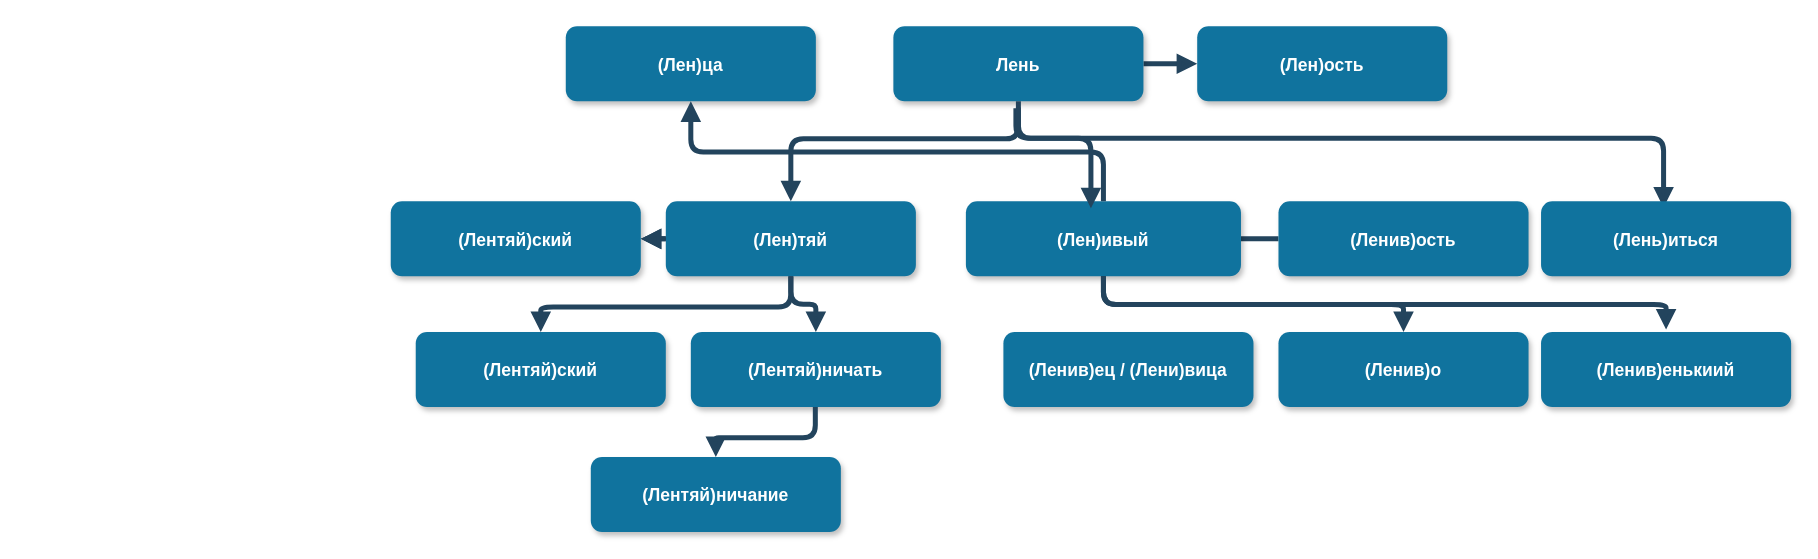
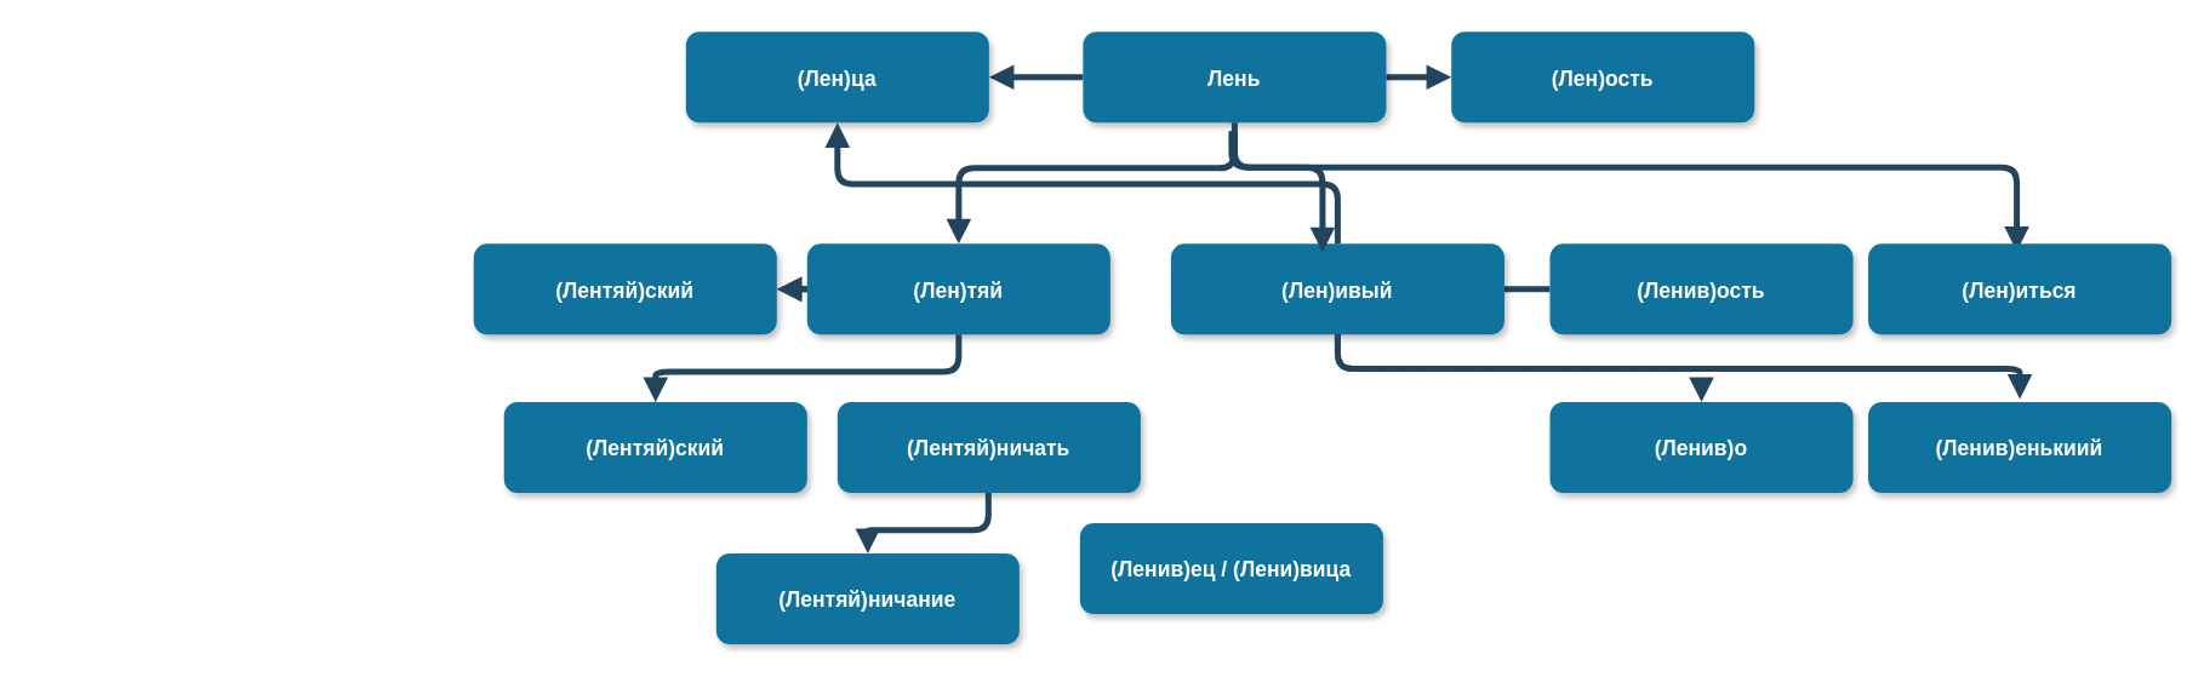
  <mxCell id="0" />
  <mxCell id="1" parent="0" />
  <mxCell id="2" style="edgeStyle=orthogonalEdgeStyle;rounded=1;orthogonalLoop=1;jettySize=auto;html=1;endArrow=block;endFill=1;strokeColor=#23445D;strokeWidth=4;" edge="1" parent="1" source="4" target="12"><mxGeometry relative="1" as="geometry" /></mxCell>
+ <mxCell id="3" style="edgeStyle=orthogonalEdgeStyle;rounded=1;orthogonalLoop=1;jettySize=auto;html=1;endArrow=block;endFill=1;strokeColor=#23445D;strokeWidth=4;" edge="1" parent="1" source="4" target="11"><mxGeometry relative="1" as="geometry" /></mxCell>
  <mxCell id="4" value="Лень" style="rounded=1;fillColor=#10739E;strokeColor=none;shadow=1;gradientColor=none;fontStyle=1;fontColor=#FFFFFF;fontSize=14;" parent="1" vertex="1"><mxGeometry x="714" y="20.5" width="200" height="60" as="geometry" /></mxCell>
  <mxCell id="5" style="edgeStyle=orthogonalEdgeStyle;rounded=1;orthogonalLoop=1;jettySize=auto;html=1;entryX=0;entryY=0.5;entryDx=0;entryDy=0;endArrow=none;endFill=1;strokeColor=#23445D;strokeWidth=4;" edge="1" parent="1" source="7" target="18"><mxGeometry relative="1" as="geometry" /></mxCell>
  <mxCell id="6" style="edgeStyle=orthogonalEdgeStyle;rounded=1;orthogonalLoop=1;jettySize=auto;html=1;endArrow=block;endFill=1;strokeColor=#23445D;strokeWidth=4;" edge="1" parent="1"><mxGeometry relative="1" as="geometry"><mxPoint x="882" y="218.5" as="sourcePoint" /><mxPoint x="1332" y="263" as="targetPoint" /><Array as="points"><mxPoint x="882" y="243" /><mxPoint x="1332" y="243" /></Array></mxGeometry></mxCell>
  <mxCell id="7" value="(Лен)ивый" style="rounded=1;fillColor=#10739E;strokeColor=none;shadow=1;gradientColor=none;fontStyle=1;fontColor=#FFFFFF;fontSize=14;" parent="1" vertex="1"><mxGeometry x="772" y="160.5" width="220" height="60" as="geometry" /></mxCell>
- <mxCell id="8" value="(Ленив)ец / (Лени)вица" style="rounded=1;fillColor=#10739E;strokeColor=none;shadow=1;gradientColor=none;fontStyle=1;fontColor=#FFFFFF;fontSize=14;" parent="1" vertex="1"><mxGeometry x="802" y="265" width="200" height="60" as="geometry" /></mxCell>
+ <mxCell id="8" value="(Ленив)ец / (Лени)вица" style="rounded=1;fillColor=#10739E;strokeColor=none;shadow=1;gradientColor=none;fontStyle=1;fontColor=#FFFFFF;fontSize=14;" parent="1" vertex="1"><mxGeometry x="712" y="345" width="200" height="60" as="geometry" /></mxCell>
  <mxCell id="9" value="(Ленив)о" style="rounded=1;fillColor=#10739E;strokeColor=none;shadow=1;gradientColor=none;fontStyle=1;fontColor=#FFFFFF;fontSize=14;" parent="1" vertex="1"><mxGeometry x="1022" y="265" width="200" height="60" as="geometry" /></mxCell>
  <mxCell id="10" value="(Ленив)енькиий" style="rounded=1;fillColor=#10739E;strokeColor=none;shadow=1;gradientColor=none;fontStyle=1;fontColor=#FFFFFF;fontSize=14;" parent="1" vertex="1"><mxGeometry x="1232" y="265" width="200" height="60" as="geometry" /></mxCell>
  <mxCell id="11" value="(Лен)ца" style="rounded=1;fillColor=#10739E;strokeColor=none;shadow=1;gradientColor=none;fontStyle=1;fontColor=#FFFFFF;fontSize=14;" parent="1" vertex="1"><mxGeometry x="452" y="20.5" width="200" height="60" as="geometry" /></mxCell>
  <mxCell id="12" value="(Лен)ость" style="rounded=1;fillColor=#10739E;strokeColor=none;shadow=1;gradientColor=none;fontStyle=1;fontColor=#FFFFFF;fontSize=14;" parent="1" vertex="1"><mxGeometry x="957" y="20.5" width="200" height="60" as="geometry" /></mxCell>
  <mxCell id="13" value="(Лентяй)ничание" style="rounded=1;fillColor=#10739E;strokeColor=none;shadow=1;gradientColor=none;fontStyle=1;fontColor=#FFFFFF;fontSize=14;" parent="1" vertex="1"><mxGeometry x="472" y="365" width="200" height="60" as="geometry" /></mxCell>
  <mxCell id="14" value="" style="edgeStyle=elbowEdgeStyle;elbow=vertical;strokeWidth=4;endArrow=block;endFill=1;fontStyle=1;strokeColor=#23445D;" parent="1" edge="1"><mxGeometry x="30" y="170.5" width="100" height="100" as="geometry"><mxPoint x="812" y="86" as="sourcePoint" /><mxPoint x="1330" y="165.5" as="targetPoint" /><Array as="points"><mxPoint x="1330" y="110" /></Array></mxGeometry></mxCell>
- <mxCell id="15" value="" style="edgeStyle=elbowEdgeStyle;elbow=vertical;strokeWidth=4;endArrow=block;endFill=1;fontStyle=1;strokeColor=#23445D;entryX=0.5;entryY=0;entryDx=0;entryDy=0;" parent="1" source="7" target="9" edge="1"><mxGeometry x="22" y="165.5" width="100" height="100" as="geometry"><mxPoint x="64" y="80.5" as="sourcePoint" /><mxPoint x="814" y="271" as="targetPoint" /></mxGeometry></mxCell>
+ <mxCell id="15" value="" style="edgeStyle=elbowEdgeStyle;elbow=vertical;strokeWidth=4;endArrow=block;endFill=1;fontStyle=1;strokeColor=#23445D;entryX=0.5;entryY=0;entryDx=0;entryDy=0;dashed=1;" parent="1" source="7" target="9" edge="1"><mxGeometry x="22" y="165.5" width="100" height="100" as="geometry"><mxPoint x="64" y="80.5" as="sourcePoint" /><mxPoint x="814" y="271" as="targetPoint" /></mxGeometry></mxCell>
  <mxCell id="16" value="" style="edgeStyle=elbowEdgeStyle;elbow=vertical;strokeWidth=4;endArrow=block;endFill=1;fontStyle=1;strokeColor=#23445D;" parent="1" source="7" target="11" edge="1"><mxGeometry x="22" y="165.5" width="100" height="100" as="geometry"><mxPoint x="64" y="80.5" as="sourcePoint" /><mxPoint x="164" y="-19.5" as="targetPoint" /></mxGeometry></mxCell>
  <mxCell id="17" value="" style="edgeStyle=elbowEdgeStyle;elbow=vertical;strokeWidth=4;endArrow=block;endFill=1;fontStyle=1;strokeColor=#23445D;exitX=0.5;exitY=1;exitDx=0;exitDy=0;" parent="1" edge="1"><mxGeometry x="22" y="170.5" width="100" height="100" as="geometry"><mxPoint x="814" y="85.5" as="sourcePoint" /><mxPoint x="872" y="166" as="targetPoint" /><Array as="points"><mxPoint x="842" y="110" /><mxPoint x="1104" y="115.5" /></Array></mxGeometry></mxCell>
  <mxCell id="18" value="(Ленив)ость" style="rounded=1;fillColor=#10739E;strokeColor=none;shadow=1;gradientColor=none;fontStyle=1;fontColor=#FFFFFF;fontSize=14;" vertex="1" parent="1"><mxGeometry x="1022" y="160.5" width="200" height="60" as="geometry" /></mxCell>
  <mxCell id="19" value="" style="edgeStyle=elbowEdgeStyle;elbow=vertical;strokeWidth=4;endArrow=block;endFill=1;fontStyle=1;strokeColor=#23445D;entryX=0.5;entryY=0;entryDx=0;entryDy=0;" edge="1" parent="1" target="22"><mxGeometry x="-1082" y="150.5" width="100" height="100" as="geometry"><mxPoint x="814" y="80.5" as="sourcePoint" /><mxPoint x="562" y="155" as="targetPoint" /><Array as="points"><mxPoint x="612" y="110.5" /><mxPoint x="582" y="46.5" /><mxPoint x="20" y="102.5" /><mxPoint x="20" y="94.5" /></Array></mxGeometry></mxCell>
  <mxCell id="20" style="edgeStyle=orthogonalEdgeStyle;rounded=1;orthogonalLoop=1;jettySize=auto;html=1;strokeWidth=4;endArrow=block;endFill=1;strokeColor=#23445D;" edge="1" parent="1" source="22" target="27"><mxGeometry relative="1" as="geometry" /></mxCell>
- <mxCell id="21" style="edgeStyle=orthogonalEdgeStyle;rounded=1;orthogonalLoop=1;jettySize=auto;html=1;endArrow=block;endFill=1;strokeColor=#23445D;strokeWidth=4;" edge="1" parent="1" source="22" target="24"><mxGeometry relative="1" as="geometry" /></mxCell>
  <mxCell id="22" value="(Лен)тяй" style="rounded=1;fillColor=#10739E;strokeColor=none;shadow=1;gradientColor=none;fontStyle=1;fontColor=#FFFFFF;fontSize=14;" vertex="1" parent="1"><mxGeometry x="532" y="160.5" width="200" height="60" as="geometry" /></mxCell>
  <mxCell id="23" value="" style="edgeStyle=elbowEdgeStyle;elbow=vertical;strokeWidth=4;endArrow=block;endFill=1;fontStyle=1;strokeColor=#23445D;exitX=0.5;exitY=1;exitDx=0;exitDy=0;entryX=0.5;entryY=0;entryDx=0;entryDy=0;" edge="1" parent="1" source="22" target="26"><mxGeometry x="-528.93" y="111" width="100" height="100" as="geometry"><mxPoint x="652" y="265" as="sourcePoint" /><mxPoint x="652" y="265" as="targetPoint" /><Array as="points"><mxPoint x="652" y="245" /><mxPoint x="652" y="275" /><mxPoint x="211.66" y="290.5" /></Array></mxGeometry></mxCell>
  <mxCell id="24" value="(Лентяй)ничать" style="rounded=1;fillColor=#10739E;strokeColor=none;shadow=1;gradientColor=none;fontStyle=1;fontColor=#FFFFFF;fontSize=14;" vertex="1" parent="1"><mxGeometry x="552" y="265" width="200" height="60" as="geometry" /></mxCell>
  <mxCell id="25" value="" style="edgeStyle=elbowEdgeStyle;elbow=vertical;strokeWidth=4;endArrow=block;endFill=1;fontStyle=1;strokeColor=#23445D;exitX=0.5;exitY=1;exitDx=0;exitDy=0;entryX=0.5;entryY=0;entryDx=0;entryDy=0;" edge="1" parent="1" target="13"><mxGeometry x="-529.35" y="215.5" width="100" height="100" as="geometry"><mxPoint x="651.58" y="325" as="sourcePoint" /><mxPoint x="652" y="355" as="targetPoint" /><Array as="points"><mxPoint x="651.58" y="349.5" /><mxPoint x="651.58" y="379.5" /><mxPoint x="211.24" y="395" /></Array></mxGeometry></mxCell>
  <mxCell id="26" value="(Лентяй)ский" style="rounded=1;fillColor=#10739E;strokeColor=none;shadow=1;gradientColor=none;fontStyle=1;fontColor=#FFFFFF;fontSize=14;" vertex="1" parent="1"><mxGeometry x="332" y="265" width="200" height="60" as="geometry" /></mxCell>
  <mxCell id="27" value="(Лентяй)ский" style="rounded=1;fillColor=#10739E;strokeColor=none;shadow=1;gradientColor=none;fontStyle=1;fontColor=#FFFFFF;fontSize=14;" parent="1" vertex="1"><mxGeometry x="312" y="160.5" width="200" height="60" as="geometry" /></mxCell>
  <mxCell id="28" style="edgeStyle=orthogonalEdgeStyle;rounded=1;orthogonalLoop=1;jettySize=auto;html=1;endArrow=block;endFill=1;strokeColor=#23445D;strokeWidth=4;" edge="1" parent="1" source="22" target="27"><mxGeometry relative="1" as="geometry"><mxPoint x="242" y="265" as="targetPoint" /><mxPoint x="552" y="190.6" as="sourcePoint" /></mxGeometry></mxCell>
- <mxCell id="29" value="(Лень)иться" style="rounded=1;fillColor=#10739E;strokeColor=none;shadow=1;gradientColor=none;fontStyle=1;fontColor=#FFFFFF;fontSize=14;" vertex="1" parent="1"><mxGeometry x="1232" y="160.5" width="200" height="60" as="geometry" /></mxCell>
+ <mxCell id="29" value="(Лен)иться" style="rounded=1;fillColor=#10739E;strokeColor=none;shadow=1;gradientColor=none;fontStyle=1;fontColor=#FFFFFF;fontSize=14;" vertex="1" parent="1"><mxGeometry x="1232" y="160.5" width="200" height="60" as="geometry" /></mxCell>
